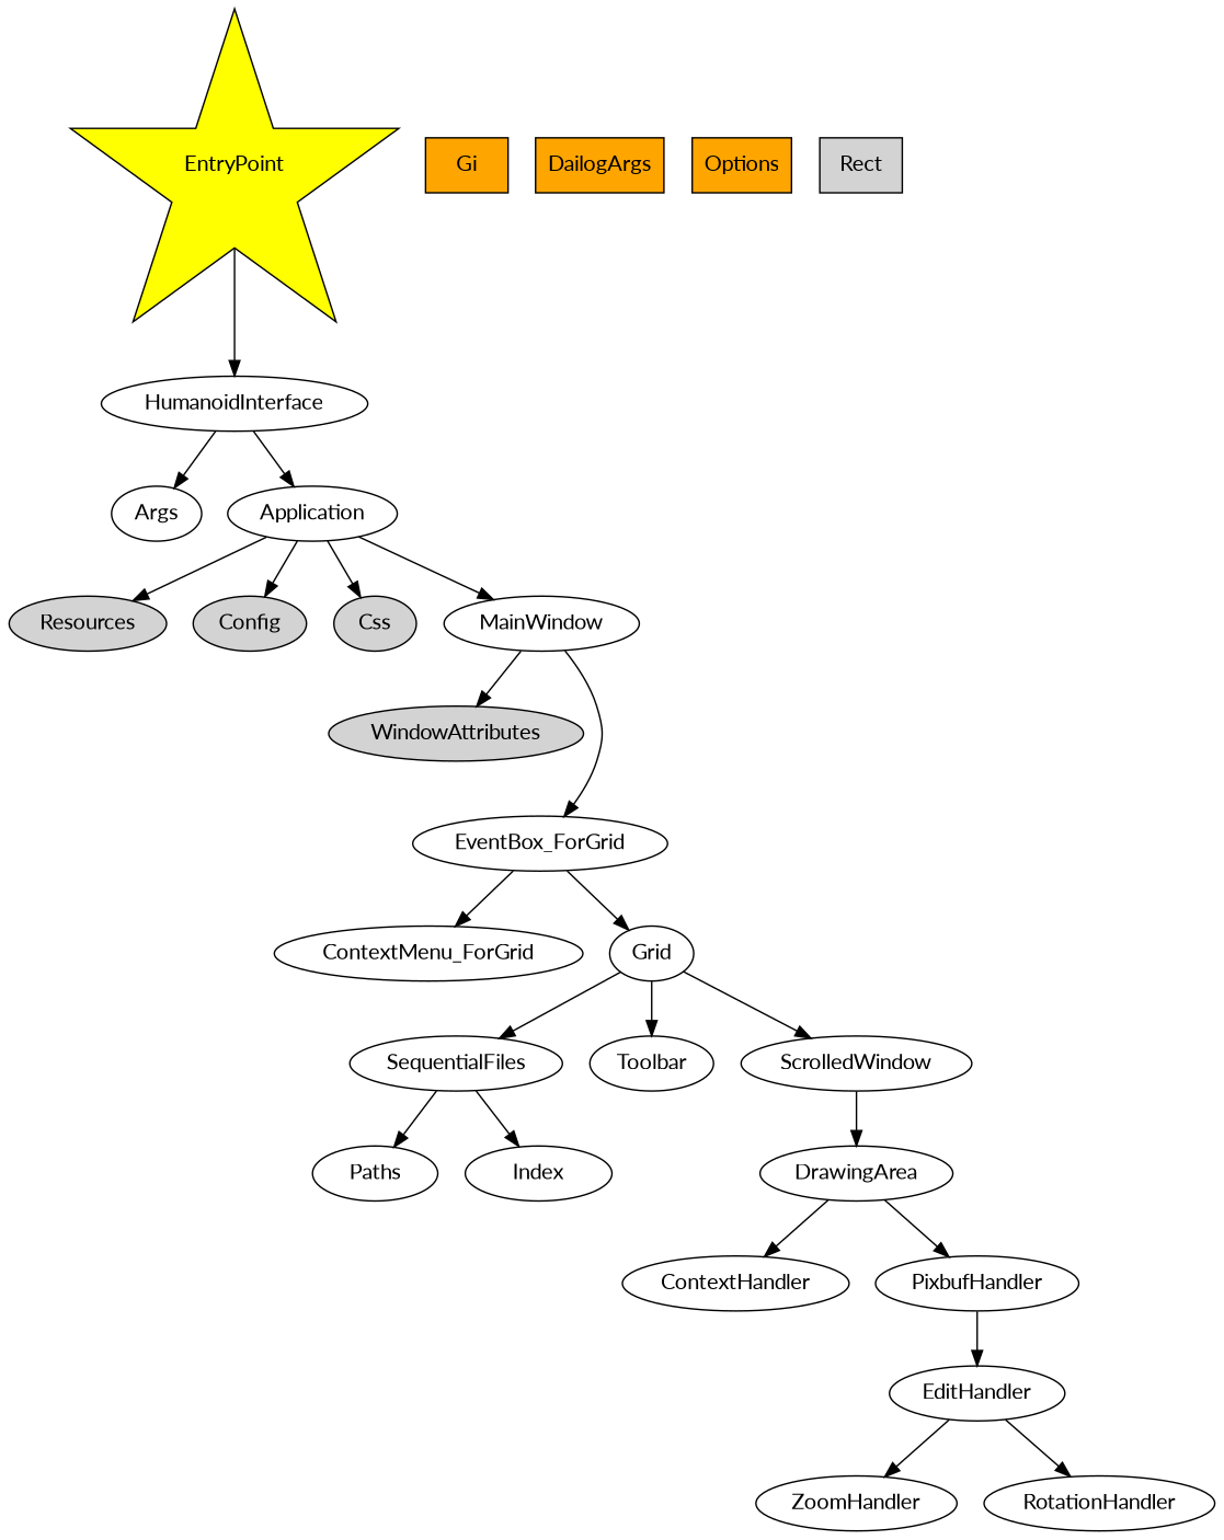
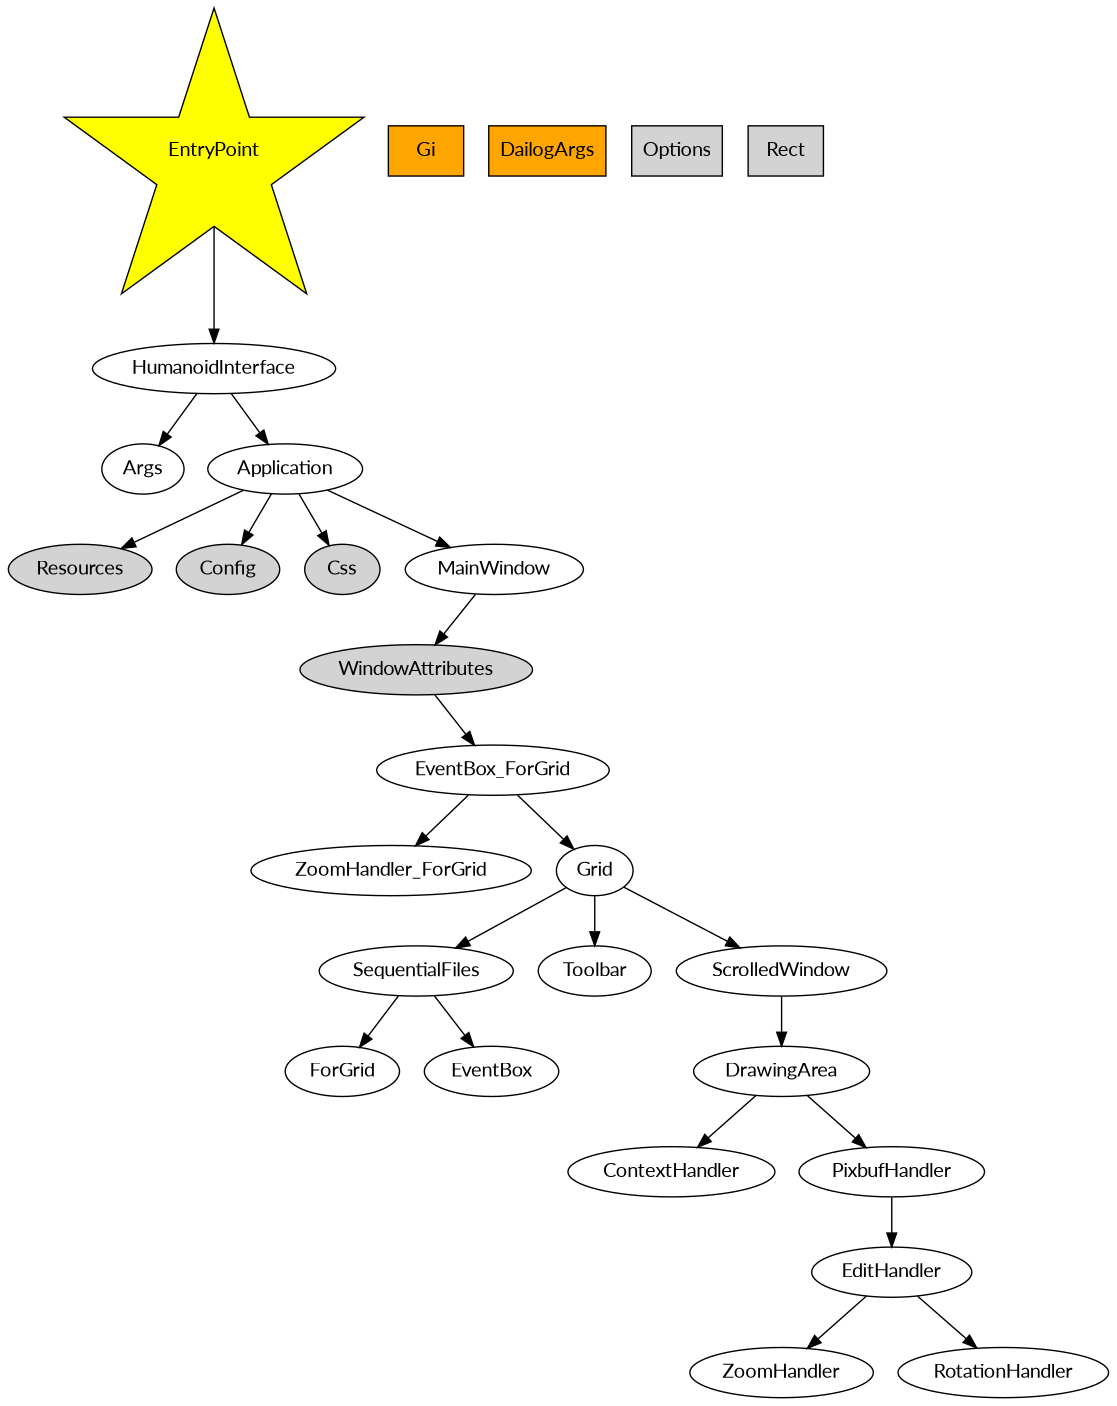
  digraph {
    fontname=Lato
    node [fontname=Lato]
    edge [fontname=Lato]
    EntryPoint [fillcolor=Yellow shape=star style=filled]
    HumanoidInterface
    Args
    Application
    Gi [fillcolor=Orange shape=box style=filled]
    DailogArgs [fillcolor=Orange shape=box style=filled]
-   Options [fillcolor=Orange shape=box style=filled]
+   Options [fillcolor=LightGray shape=box style=filled]
    Rect [fillcolor=LightGray shape=box style=filled]
    WindowAttributes [fillcolor=LightGray style=filled]
    Resources [fillcolor=LightGray style=filled]
    Config [fillcolor=LightGray style=filled]
    Css [fillcolor=LightGray style=filled]
    MainWindow
    EventBox_ForGrid
-   ContextMenu_ForGrid
+   ContextMenu_ForGrid [label=ZoomHandler_ForGrid]
    Grid
    SequentialFiles
    Toolbar
    ScrolledWindow
-   Paths
-   Index
+   Paths [label=ForGrid]
+   Index [label=EventBox]
    DrawingArea
    ContextHandler
    PixbufHandler
    EditHandler
    ZoomHandler
    RotationHandler
    EntryPoint -> HumanoidInterface
    HumanoidInterface -> Args
    HumanoidInterface -> Application
    Application -> Resources
    Application -> Config
    Application -> Css
    Application -> MainWindow
    MainWindow -> WindowAttributes
-   MainWindow -> EventBox_ForGrid
+   WindowAttributes -> EventBox_ForGrid
    EventBox_ForGrid -> ContextMenu_ForGrid
    EventBox_ForGrid -> Grid
    Grid -> SequentialFiles
    Grid -> Toolbar
    Grid -> ScrolledWindow
    SequentialFiles -> Paths
    SequentialFiles -> Index
    ScrolledWindow -> DrawingArea
    DrawingArea -> ContextHandler
    DrawingArea -> PixbufHandler
    PixbufHandler -> EditHandler
    EditHandler -> ZoomHandler
    EditHandler -> RotationHandler
  }
